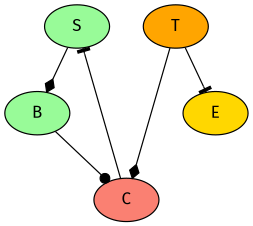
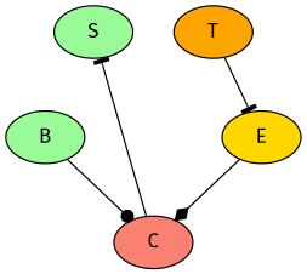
  strict digraph {
    fontname="Fira Sans"
    node [fillcolor=palegreen fontname="Fira Sans" style=filled]
    edge [arrowhead=diamond fontname="Fira Sans"]
    S
    B
    C [fillcolor=salmon]
    E [fillcolor=gold]
    T [fillcolor=orange]
-   S -> B
    B -> C [arrowhead=dot]
    C -> S [arrowhead=tee]
-   T -> C
+   E -> C
    T -> E [arrowhead=tee]
  }
